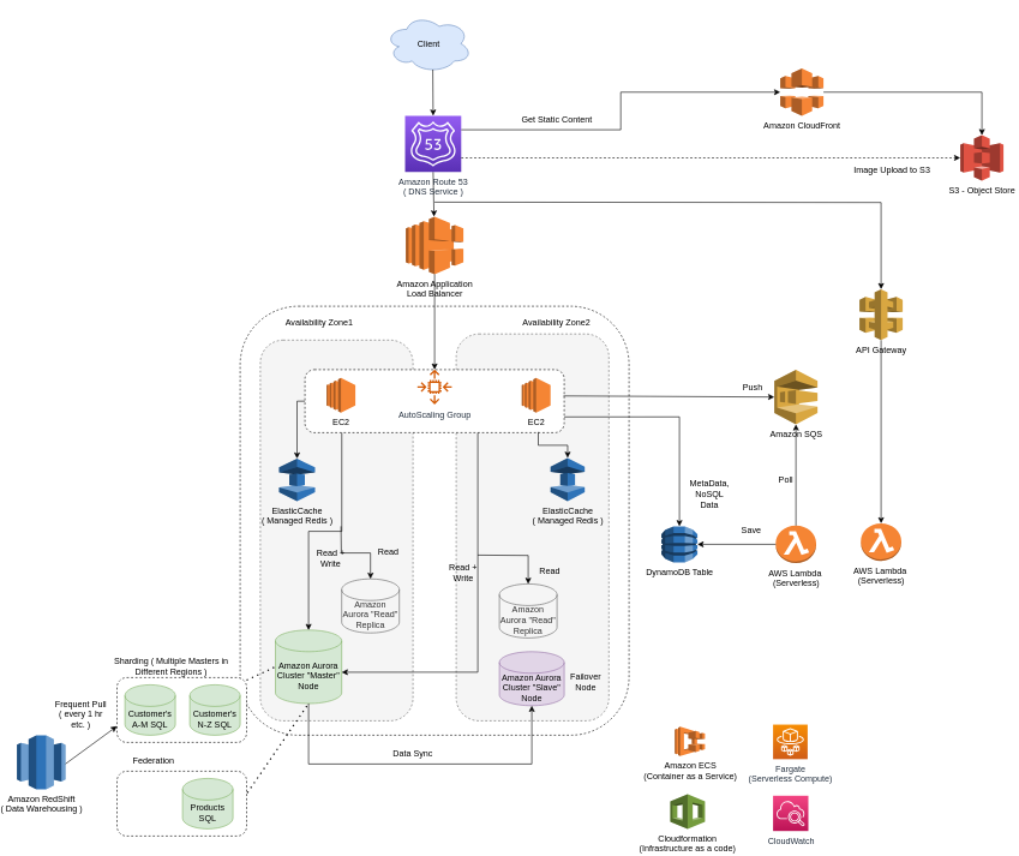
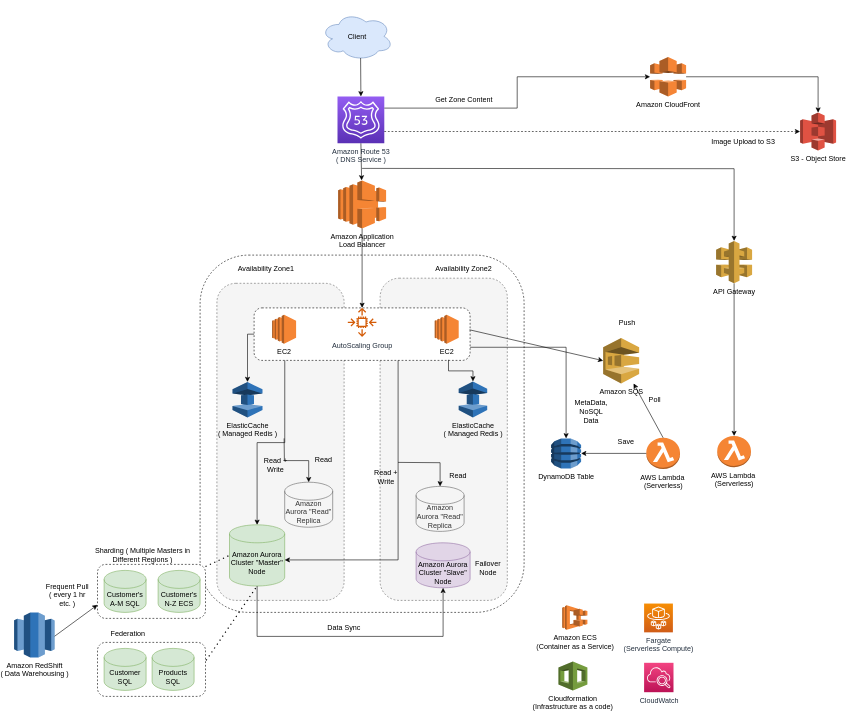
  <mxCell id="0" />
  <mxCell id="1" parent="0" />
  <mxCell id="2" value="" style="rounded=1;whiteSpace=wrap;html=1;dashed=1;" parent="1" vertex="1"><mxGeometry x="330" y="424.5" width="540" height="595.5" as="geometry" /></mxCell>
  <mxCell id="3" value="" style="rounded=1;whiteSpace=wrap;html=1;dashed=1;fillColor=#f5f5f5;fontColor=#333333;strokeColor=#666666;" parent="1" vertex="1"><mxGeometry x="630" y="463" width="212" height="537" as="geometry" /></mxCell>
  <mxCell id="4" value="" style="rounded=1;whiteSpace=wrap;html=1;dashed=1;fillColor=#f5f5f5;fontColor=#333333;strokeColor=#666666;" parent="1" vertex="1"><mxGeometry x="358" y="471.5" width="212" height="528.5" as="geometry" /></mxCell>
  <mxCell id="5" value="" style="rounded=1;whiteSpace=wrap;html=1;dashed=1;" parent="1" vertex="1"><mxGeometry x="420" y="512.5" width="360" height="87.5" as="geometry" /></mxCell>
  <mxCell id="6" value="Amazon Aurora Cluster &quot;Master&quot; Node" style="shape=cylinder3;whiteSpace=wrap;html=1;boundedLbl=1;backgroundOutline=1;size=15;fillColor=#d5e8d4;strokeColor=#82b366;" parent="1" vertex="1"><mxGeometry x="379" y="874" width="92" height="102" as="geometry" /></mxCell>
  <mxCell id="7" value="" style="endArrow=classic;html=1;rounded=0;exitX=0.142;exitY=1;exitDx=0;exitDy=0;entryX=0.5;entryY=0;entryDx=0;entryDy=0;entryPerimeter=0;edgeStyle=orthogonalEdgeStyle;exitPerimeter=0;" parent="1" source="5" target="6" edge="1"><mxGeometry width="50" height="50" relative="1" as="geometry"><mxPoint x="560" y="788" as="sourcePoint" /><mxPoint x="700" y="788" as="targetPoint" /></mxGeometry></mxCell>
  <mxCell id="8" value="Read + Write" style="text;html=1;strokeColor=none;fillColor=none;align=center;verticalAlign=middle;whiteSpace=wrap;rounded=0;" parent="1" vertex="1"><mxGeometry x="426" y="760" width="60" height="30" as="geometry" /></mxCell>
  <mxCell id="9" value="Read + Write" style="text;html=1;strokeColor=none;fillColor=none;align=center;verticalAlign=middle;whiteSpace=wrap;rounded=0;" parent="1" vertex="1"><mxGeometry x="610" y="780" width="60" height="30" as="geometry" /></mxCell>
  <mxCell id="10" value="" style="endArrow=classic;html=1;rounded=0;edgeStyle=orthogonalEdgeStyle;entryX=1;entryY=0.574;entryDx=0;entryDy=0;entryPerimeter=0;" parent="1" target="6" edge="1"><mxGeometry width="50" height="50" relative="1" as="geometry"><mxPoint x="660" y="600" as="sourcePoint" /><mxPoint x="690" y="890" as="targetPoint" /><Array as="points"><mxPoint x="660" y="600" /><mxPoint x="660" y="933" /></Array></mxGeometry></mxCell>
  <mxCell id="11" value="Data Sync" style="text;html=1;strokeColor=none;fillColor=none;align=center;verticalAlign=middle;whiteSpace=wrap;rounded=0;" parent="1" vertex="1"><mxGeometry x="540" y="1030" width="60" height="30" as="geometry" /></mxCell>
  <mxCell id="12" value="Amazon Application &lt;br&gt;Load Balancer" style="outlineConnect=0;dashed=0;verticalLabelPosition=bottom;verticalAlign=top;align=center;html=1;shape=mxgraph.aws3.elastic_load_balancing;fillColor=#F58534;gradientColor=none;" parent="1" vertex="1"><mxGeometry x="560" y="300" width="80" height="80" as="geometry" /></mxCell>
  <mxCell id="13" value="Client" style="ellipse;shape=cloud;whiteSpace=wrap;html=1;fillColor=#dae8fc;strokeColor=#6c8ebf;" parent="1" vertex="1"><mxGeometry x="531.5" y="20" width="120" height="80" as="geometry" /></mxCell>
  <mxCell id="14" value="" style="endArrow=classic;html=1;rounded=0;exitX=0.5;exitY=1;exitDx=0;exitDy=0;exitPerimeter=0;" parent="1" source="33" target="12" edge="1"><mxGeometry width="50" height="50" relative="1" as="geometry"><mxPoint x="650" y="420" as="sourcePoint" /><mxPoint x="700" y="370" as="targetPoint" /></mxGeometry></mxCell>
  <mxCell id="15" value="" style="endArrow=classic;html=1;rounded=0;exitX=0.5;exitY=1;exitDx=0;exitDy=0;exitPerimeter=0;" parent="1" source="12" target="5" edge="1"><mxGeometry width="50" height="50" relative="1" as="geometry"><mxPoint x="650" y="500" as="sourcePoint" /><mxPoint x="598" y="500" as="targetPoint" /></mxGeometry></mxCell>
  <mxCell id="16" value="ElasticCache &lt;br&gt;( Managed Redis )" style="outlineConnect=0;dashed=0;verticalLabelPosition=bottom;verticalAlign=top;align=center;html=1;shape=mxgraph.aws3.elasticache;fillColor=#2E73B8;gradientColor=none;" parent="1" vertex="1"><mxGeometry x="761" y="635" width="47.5" height="60" as="geometry" /></mxCell>
  <mxCell id="17" value="S3 - Object Store" style="outlineConnect=0;dashed=0;verticalLabelPosition=bottom;verticalAlign=top;align=center;html=1;shape=mxgraph.aws3.s3;fillColor=#E05243;gradientColor=none;" parent="1" vertex="1"><mxGeometry x="1330" y="187" width="60" height="63" as="geometry" /></mxCell>
  <mxCell id="18" value="Amazon CloudFront" style="outlineConnect=0;dashed=0;verticalLabelPosition=bottom;verticalAlign=top;align=center;html=1;shape=mxgraph.aws3.cloudfront;fillColor=#F58536;gradientColor=none;" parent="1" vertex="1"><mxGeometry x="1080" y="94.5" width="60" height="65.5" as="geometry" /></mxCell>
  <mxCell id="19" value="" style="endArrow=classic;html=1;rounded=0;entryX=0.5;entryY=0;entryDx=0;entryDy=0;entryPerimeter=0;edgeStyle=orthogonalEdgeStyle;" parent="1" source="18" target="17" edge="1"><mxGeometry width="50" height="50" relative="1" as="geometry"><mxPoint x="650" y="770" as="sourcePoint" /><mxPoint x="948" y="770" as="targetPoint" /></mxGeometry></mxCell>
  <mxCell id="20" value="" style="rounded=1;whiteSpace=wrap;html=1;dashed=1;" parent="1" vertex="1"><mxGeometry x="159" y="940" width="180" height="90" as="geometry" /></mxCell>
  <mxCell id="21" value="Customer's A-M SQL" style="shape=cylinder3;whiteSpace=wrap;html=1;boundedLbl=1;backgroundOutline=1;size=15;fillColor=#d5e8d4;strokeColor=#82b366;" parent="1" vertex="1"><mxGeometry x="170" y="950" width="70" height="70" as="geometry" /></mxCell>
- <mxCell id="22" value="Customer's N-Z SQL" style="shape=cylinder3;whiteSpace=wrap;html=1;boundedLbl=1;backgroundOutline=1;size=15;fillColor=#d5e8d4;strokeColor=#82b366;" parent="1" vertex="1"><mxGeometry x="260" y="950" width="70" height="70" as="geometry" /></mxCell>
+ <mxCell id="22" value="Customer's N-Z ECS" style="shape=cylinder3;whiteSpace=wrap;html=1;boundedLbl=1;backgroundOutline=1;size=15;fillColor=#d5e8d4;strokeColor=#82b366;" parent="1" vertex="1"><mxGeometry x="260" y="950" width="70" height="70" as="geometry" /></mxCell>
  <mxCell id="23" value="Sharding ( Multiple Masters in Different Regions )" style="text;html=1;strokeColor=none;fillColor=none;align=center;verticalAlign=middle;whiteSpace=wrap;rounded=0;dashed=1;" parent="1" vertex="1"><mxGeometry x="137.5" y="910" width="192.5" height="30" as="geometry" /></mxCell>
  <mxCell id="24" value="" style="rounded=1;whiteSpace=wrap;html=1;dashed=1;" parent="1" vertex="1"><mxGeometry x="159" y="1070" width="180" height="90" as="geometry" /></mxCell>
+ <mxCell id="25" value="Customer SQL" style="shape=cylinder3;whiteSpace=wrap;html=1;boundedLbl=1;backgroundOutline=1;size=15;fillColor=#d5e8d4;strokeColor=#82b366;" parent="1" vertex="1"><mxGeometry x="170" y="1080" width="70" height="70" as="geometry" /></mxCell>
  <mxCell id="26" value="Products SQL" style="shape=cylinder3;whiteSpace=wrap;html=1;boundedLbl=1;backgroundOutline=1;size=15;fillColor=#d5e8d4;strokeColor=#82b366;" parent="1" vertex="1"><mxGeometry x="250" y="1080" width="70" height="70" as="geometry" /></mxCell>
  <mxCell id="27" value="Federation" style="text;html=1;strokeColor=none;fillColor=none;align=center;verticalAlign=middle;whiteSpace=wrap;rounded=0;dashed=1;" parent="1" vertex="1"><mxGeometry x="180" y="1040" width="60" height="30" as="geometry" /></mxCell>
  <mxCell id="28" value="" style="endArrow=none;dashed=1;html=1;dashPattern=1 3;strokeWidth=2;rounded=0;entryX=0;entryY=0.5;entryDx=0;entryDy=0;entryPerimeter=0;" parent="1" source="20" target="6" edge="1"><mxGeometry width="50" height="50" relative="1" as="geometry"><mxPoint x="510" y="1050" as="sourcePoint" /><mxPoint x="560" y="1000" as="targetPoint" /></mxGeometry></mxCell>
  <mxCell id="29" value="" style="endArrow=none;dashed=1;html=1;dashPattern=1 3;strokeWidth=2;rounded=0;exitX=1.006;exitY=0.333;exitDx=0;exitDy=0;exitPerimeter=0;entryX=0.5;entryY=1;entryDx=0;entryDy=0;entryPerimeter=0;" parent="1" source="24" target="6" edge="1"><mxGeometry width="50" height="50" relative="1" as="geometry"><mxPoint x="510" y="1050" as="sourcePoint" /><mxPoint x="430" y="930" as="targetPoint" /></mxGeometry></mxCell>
  <mxCell id="30" value="Amazon RedShift &lt;br&gt;( Data Warehousing )" style="outlineConnect=0;dashed=0;verticalLabelPosition=bottom;verticalAlign=top;align=center;html=1;shape=mxgraph.aws3.redshift;fillColor=#2E73B8;gradientColor=none;" parent="1" vertex="1"><mxGeometry x="20" y="1020" width="67.5" height="75" as="geometry" /></mxCell>
  <mxCell id="31" value="" style="endArrow=classic;html=1;rounded=0;exitX=1;exitY=0.53;exitDx=0;exitDy=0;exitPerimeter=0;entryX=0;entryY=0.75;entryDx=0;entryDy=0;" parent="1" source="30" target="20" edge="1"><mxGeometry width="50" height="50" relative="1" as="geometry"><mxPoint x="300" y="1050" as="sourcePoint" /><mxPoint x="350" y="1000" as="targetPoint" /></mxGeometry></mxCell>
  <mxCell id="32" value="Frequent Pull ( every 1 hr etc. )" style="text;html=1;strokeColor=none;fillColor=none;align=center;verticalAlign=middle;whiteSpace=wrap;rounded=0;dashed=1;" parent="1" vertex="1"><mxGeometry x="70" y="976" width="77.5" height="30" as="geometry" /></mxCell>
  <mxCell id="33" value="Amazon Route 53&lt;br&gt;( DNS Service )" style="sketch=0;points=[[0,0,0],[0.25,0,0],[0.5,0,0],[0.75,0,0],[1,0,0],[0,1,0],[0.25,1,0],[0.5,1,0],[0.75,1,0],[1,1,0],[0,0.25,0],[0,0.5,0],[0,0.75,0],[1,0.25,0],[1,0.5,0],[1,0.75,0]];outlineConnect=0;fontColor=#232F3E;gradientColor=#945DF2;gradientDirection=north;fillColor=#5A30B5;strokeColor=#ffffff;dashed=0;verticalLabelPosition=bottom;verticalAlign=top;align=center;html=1;fontSize=12;fontStyle=0;aspect=fixed;shape=mxgraph.aws4.resourceIcon;resIcon=mxgraph.aws4.route_53;" parent="1" vertex="1"><mxGeometry x="559" y="160" width="78" height="78" as="geometry" /></mxCell>
  <mxCell id="34" value="" style="endArrow=classic;html=1;rounded=0;exitX=0.55;exitY=0.95;exitDx=0;exitDy=0;exitPerimeter=0;entryX=0.5;entryY=0;entryDx=0;entryDy=0;entryPerimeter=0;" parent="1" source="13" target="33" edge="1"><mxGeometry width="50" height="50" relative="1" as="geometry"><mxPoint x="800" y="270" as="sourcePoint" /><mxPoint x="850" y="220" as="targetPoint" /></mxGeometry></mxCell>
  <mxCell id="35" value="EC2" style="outlineConnect=0;dashed=0;verticalLabelPosition=bottom;verticalAlign=top;align=center;html=1;shape=mxgraph.aws3.ec2;fillColor=#F58534;gradientColor=none;" parent="1" vertex="1"><mxGeometry x="450" y="524" width="40" height="48.25" as="geometry" /></mxCell>
- <mxCell id="36" value="Get Static Content" style="text;html=1;strokeColor=none;fillColor=none;align=center;verticalAlign=middle;whiteSpace=wrap;rounded=0;" parent="1" vertex="1"><mxGeometry x="714.5" y="150" width="110" height="30" as="geometry" /></mxCell>
+ <mxCell id="36" value="Get Zone Content" style="text;html=1;strokeColor=none;fillColor=none;align=center;verticalAlign=middle;whiteSpace=wrap;rounded=0;" parent="1" vertex="1"><mxGeometry x="714.5" y="150" width="110" height="30" as="geometry" /></mxCell>
  <mxCell id="37" value="" style="endArrow=classic;html=1;rounded=0;exitX=0.9;exitY=0.989;exitDx=0;exitDy=0;entryX=0.5;entryY=0;entryDx=0;entryDy=0;entryPerimeter=0;edgeStyle=orthogonalEdgeStyle;exitPerimeter=0;" parent="1" source="5" target="16" edge="1"><mxGeometry width="50" height="50" relative="1" as="geometry"><mxPoint x="620" y="750" as="sourcePoint" /><mxPoint x="670" y="700" as="targetPoint" /></mxGeometry></mxCell>
  <mxCell id="38" value="ElasticCache &lt;br&gt;( Managed Redis )" style="outlineConnect=0;dashed=0;verticalLabelPosition=bottom;verticalAlign=top;align=center;html=1;shape=mxgraph.aws3.elasticache;fillColor=#2E73B8;gradientColor=none;" parent="1" vertex="1"><mxGeometry x="384" y="636" width="50" height="59" as="geometry" /></mxCell>
  <mxCell id="39" value="" style="endArrow=classic;html=1;rounded=0;entryX=0.5;entryY=0;entryDx=0;entryDy=0;entryPerimeter=0;edgeStyle=orthogonalEdgeStyle;exitX=0;exitY=0.5;exitDx=0;exitDy=0;" parent="1" source="5" target="38" edge="1"><mxGeometry width="50" height="50" relative="1" as="geometry"><mxPoint x="470" y="600" as="sourcePoint" /><mxPoint x="680" y="520" as="targetPoint" /></mxGeometry></mxCell>
  <mxCell id="40" value="EC2" style="outlineConnect=0;dashed=0;verticalLabelPosition=bottom;verticalAlign=top;align=center;html=1;shape=mxgraph.aws3.ec2;fillColor=#F58534;gradientColor=none;" parent="1" vertex="1"><mxGeometry x="721" y="524" width="40" height="48.25" as="geometry" /></mxCell>
  <mxCell id="41" value="Availability Zone1" style="text;html=1;strokeColor=none;fillColor=none;align=center;verticalAlign=middle;whiteSpace=wrap;rounded=0;" parent="1" vertex="1"><mxGeometry x="355" y="431.5" width="170" height="30" as="geometry" /></mxCell>
  <mxCell id="42" value="Availability Zone2" style="text;html=1;strokeColor=none;fillColor=none;align=center;verticalAlign=middle;whiteSpace=wrap;rounded=0;" parent="1" vertex="1"><mxGeometry x="687" y="433" width="165" height="30" as="geometry" /></mxCell>
  <mxCell id="43" value="Amazon Aurora Cluster &quot;Slave&quot; Node" style="shape=cylinder3;whiteSpace=wrap;html=1;boundedLbl=1;backgroundOutline=1;size=15;fillColor=#e1d5e7;strokeColor=#9673a6;" parent="1" vertex="1"><mxGeometry x="690" y="904" width="90" height="75" as="geometry" /></mxCell>
  <mxCell id="44" value="" style="endArrow=classic;html=1;rounded=0;exitX=0.5;exitY=1;exitDx=0;exitDy=0;exitPerimeter=0;entryX=0.5;entryY=1;entryDx=0;entryDy=0;entryPerimeter=0;edgeStyle=elbowEdgeStyle;" parent="1" source="6" target="43" edge="1"><mxGeometry width="50" height="50" relative="1" as="geometry"><mxPoint x="670" y="890" as="sourcePoint" /><mxPoint x="720" y="840" as="targetPoint" /><Array as="points"><mxPoint x="570" y="1060" /></Array></mxGeometry></mxCell>
  <mxCell id="45" value="Image Upload to S3" style="text;html=1;strokeColor=none;fillColor=none;align=center;verticalAlign=middle;whiteSpace=wrap;rounded=0;" parent="1" vertex="1"><mxGeometry x="1160" y="220" width="150.75" height="30" as="geometry" /></mxCell>
  <mxCell id="46" value="CloudWatch" style="sketch=0;points=[[0,0,0],[0.25,0,0],[0.5,0,0],[0.75,0,0],[1,0,0],[0,1,0],[0.25,1,0],[0.5,1,0],[0.75,1,0],[1,1,0],[0,0.25,0],[0,0.5,0],[0,0.75,0],[1,0.25,0],[1,0.5,0],[1,0.75,0]];points=[[0,0,0],[0.25,0,0],[0.5,0,0],[0.75,0,0],[1,0,0],[0,1,0],[0.25,1,0],[0.5,1,0],[0.75,1,0],[1,1,0],[0,0.25,0],[0,0.5,0],[0,0.75,0],[1,0.25,0],[1,0.5,0],[1,0.75,0]];outlineConnect=0;fontColor=#232F3E;gradientColor=#F34482;gradientDirection=north;fillColor=#BC1356;strokeColor=#ffffff;dashed=0;verticalLabelPosition=bottom;verticalAlign=top;align=center;html=1;fontSize=12;fontStyle=0;aspect=fixed;shape=mxgraph.aws4.resourceIcon;resIcon=mxgraph.aws4.cloudwatch_2;" parent="1" vertex="1"><mxGeometry x="1070" y="1104" width="49" height="49" as="geometry" /></mxCell>
  <mxCell id="47" value="DynamoDB Table" style="outlineConnect=0;dashed=0;verticalLabelPosition=bottom;verticalAlign=top;align=center;html=1;shape=mxgraph.aws3.dynamo_db;fillColor=#2E73B8;gradientColor=none;" parent="1" vertex="1"><mxGeometry x="915" y="730" width="50" height="50" as="geometry" /></mxCell>
  <mxCell id="48" value="" style="endArrow=classic;html=1;rounded=0;exitX=1;exitY=0.75;exitDx=0;exitDy=0;edgeStyle=orthogonalEdgeStyle;" parent="1" source="5" target="47" edge="1"><mxGeometry width="50" height="50" relative="1" as="geometry"><mxPoint x="590" y="730" as="sourcePoint" /><mxPoint x="640" y="680" as="targetPoint" /></mxGeometry></mxCell>
  <mxCell id="49" value="MetaData, NoSQL Data" style="text;html=1;strokeColor=none;fillColor=none;align=center;verticalAlign=middle;whiteSpace=wrap;rounded=0;" parent="1" vertex="1"><mxGeometry x="951.75" y="670" width="60" height="30" as="geometry" /></mxCell>
  <mxCell id="50" value="AutoScaling Group" style="sketch=0;outlineConnect=0;fontColor=#232F3E;gradientColor=none;fillColor=#D45B07;strokeColor=none;dashed=0;verticalLabelPosition=bottom;verticalAlign=top;align=center;html=1;fontSize=12;fontStyle=0;aspect=fixed;pointerEvents=1;shape=mxgraph.aws4.auto_scaling2;" parent="1" vertex="1"><mxGeometry x="576" y="512.5" width="48" height="48" as="geometry" /></mxCell>
  <mxCell id="51" value="Amazon Aurora &quot;Read&quot; Replica" style="shape=cylinder3;whiteSpace=wrap;html=1;boundedLbl=1;backgroundOutline=1;size=15;fillColor=#f5f5f5;fontColor=#333333;strokeColor=#666666;" parent="1" vertex="1"><mxGeometry x="471" y="803" width="80" height="75" as="geometry" /></mxCell>
  <mxCell id="52" value="Amazon Aurora &quot;Read&quot; Replica" style="shape=cylinder3;whiteSpace=wrap;html=1;boundedLbl=1;backgroundOutline=1;size=15;fillColor=#f5f5f5;fontColor=#333333;strokeColor=#666666;" parent="1" vertex="1"><mxGeometry x="690" y="810" width="80" height="75" as="geometry" /></mxCell>
  <mxCell id="53" value="" style="endArrow=classic;html=1;rounded=0;edgeStyle=orthogonalEdgeStyle;" parent="1" target="51" edge="1"><mxGeometry width="50" height="50" relative="1" as="geometry"><mxPoint x="470" y="730" as="sourcePoint" /><mxPoint x="690" y="750" as="targetPoint" /></mxGeometry></mxCell>
  <mxCell id="54" value="Read" style="text;html=1;strokeColor=none;fillColor=none;align=center;verticalAlign=middle;whiteSpace=wrap;rounded=0;dashed=1;" parent="1" vertex="1"><mxGeometry x="506" y="750" width="60" height="30" as="geometry" /></mxCell>
  <mxCell id="55" value="" style="endArrow=classic;html=1;rounded=0;entryX=0.5;entryY=0;entryDx=0;entryDy=0;entryPerimeter=0;edgeStyle=orthogonalEdgeStyle;" parent="1" target="52" edge="1"><mxGeometry width="50" height="50" relative="1" as="geometry"><mxPoint x="660" y="770" as="sourcePoint" /><mxPoint x="690" y="730" as="targetPoint" /></mxGeometry></mxCell>
  <mxCell id="56" value="Read" style="text;html=1;strokeColor=none;fillColor=none;align=center;verticalAlign=middle;whiteSpace=wrap;rounded=0;dashed=1;" parent="1" vertex="1"><mxGeometry x="730" y="778" width="60" height="30" as="geometry" /></mxCell>
  <mxCell id="57" value="Failover Node" style="text;html=1;strokeColor=none;fillColor=none;align=center;verticalAlign=middle;whiteSpace=wrap;rounded=0;dashed=1;" parent="1" vertex="1"><mxGeometry x="780" y="930.5" width="60" height="30" as="geometry" /></mxCell>
  <mxCell id="58" value="Cloudformation &lt;br&gt;(Infrastructure as a code)" style="outlineConnect=0;dashed=0;verticalLabelPosition=bottom;verticalAlign=top;align=center;html=1;shape=mxgraph.aws3.cloudformation;fillColor=#759C3E;gradientColor=none;" parent="1" vertex="1"><mxGeometry x="927.25" y="1102" width="48.25" height="48" as="geometry" /></mxCell>
  <mxCell id="59" value="Amazon ECS&lt;br&gt;(Container as a Service)" style="outlineConnect=0;dashed=0;verticalLabelPosition=bottom;verticalAlign=top;align=center;html=1;shape=mxgraph.aws3.ecs;fillColor=#F58534;gradientColor=none;" parent="1" vertex="1"><mxGeometry x="933.5" y="1008.25" width="42" height="40.75" as="geometry" /></mxCell>
  <mxCell id="60" value="Fargate &lt;br&gt;(Serverless Compute)" style="sketch=0;points=[[0,0,0],[0.25,0,0],[0.5,0,0],[0.75,0,0],[1,0,0],[0,1,0],[0.25,1,0],[0.5,1,0],[0.75,1,0],[1,1,0],[0,0.25,0],[0,0.5,0],[0,0.75,0],[1,0.25,0],[1,0.5,0],[1,0.75,0]];outlineConnect=0;fontColor=#232F3E;gradientColor=#F78E04;gradientDirection=north;fillColor=#D05C17;strokeColor=#ffffff;dashed=0;verticalLabelPosition=bottom;verticalAlign=top;align=center;html=1;fontSize=12;fontStyle=0;aspect=fixed;shape=mxgraph.aws4.resourceIcon;resIcon=mxgraph.aws4.fargate;" parent="1" vertex="1"><mxGeometry x="1070" y="1005.25" width="48" height="48" as="geometry" /></mxCell>
  <mxCell id="61" value="" style="endArrow=classic;html=1;rounded=0;exitX=1;exitY=0.25;exitDx=0;exitDy=0;exitPerimeter=0;edgeStyle=orthogonalEdgeStyle;" edge="1" parent="1" source="33" target="18"><mxGeometry width="50" height="50" relative="1" as="geometry"><mxPoint x="880" y="400" as="sourcePoint" /><mxPoint x="930" y="350" as="targetPoint" /></mxGeometry></mxCell>
  <mxCell id="62" value="" style="endArrow=classic;html=1;rounded=0;exitX=1;exitY=0.75;exitDx=0;exitDy=0;exitPerimeter=0;entryX=0;entryY=0.5;entryDx=0;entryDy=0;entryPerimeter=0;edgeStyle=orthogonalEdgeStyle;dashed=1;" edge="1" parent="1" source="33" target="17"><mxGeometry width="50" height="50" relative="1" as="geometry"><mxPoint x="880" y="400" as="sourcePoint" /><mxPoint x="930" y="350" as="targetPoint" /></mxGeometry></mxCell>
- <mxCell id="63" value="Amazon SQS" style="outlineConnect=0;dashed=0;verticalLabelPosition=bottom;verticalAlign=top;align=center;html=1;shape=mxgraph.aws3.sqs;fillColor=#D9A741;gradientColor=none;" vertex="1" parent="1"><mxGeometry x="1071.75" y="512.5" width="60" height="76" as="geometry" /></mxCell>
+ <mxCell id="63" value="Amazon SQS" style="outlineConnect=0;dashed=0;verticalLabelPosition=bottom;verticalAlign=top;align=center;html=1;shape=mxgraph.aws3.sqs;fillColor=#D9A741;gradientColor=none;" vertex="1" parent="1"><mxGeometry x="1001.75" y="562.5" width="60" height="76" as="geometry" /></mxCell>
  <mxCell id="64" value="" style="endArrow=classic;html=1;rounded=0;exitX=0.997;exitY=0.417;exitDx=0;exitDy=0;exitPerimeter=0;entryX=0;entryY=0.5;entryDx=0;entryDy=0;entryPerimeter=0;" edge="1" parent="1" source="5" target="63"><mxGeometry width="50" height="50" relative="1" as="geometry"><mxPoint x="930" y="530" as="sourcePoint" /><mxPoint x="880" y="580" as="targetPoint" /></mxGeometry></mxCell>
  <mxCell id="65" value="AWS Lambda&amp;nbsp;&lt;br&gt;(Serverless)" style="outlineConnect=0;dashed=0;verticalLabelPosition=bottom;verticalAlign=top;align=center;html=1;shape=mxgraph.aws3.lambda_function;fillColor=#F58534;gradientColor=none;" vertex="1" parent="1"><mxGeometry x="1073.62" y="729" width="56.25" height="52" as="geometry" /></mxCell>
  <mxCell id="66" value="" style="endArrow=classic;html=1;rounded=0;exitX=0.5;exitY=0;exitDx=0;exitDy=0;exitPerimeter=0;" edge="1" parent="1" source="65" target="63"><mxGeometry width="50" height="50" relative="1" as="geometry"><mxPoint x="880" y="630" as="sourcePoint" /><mxPoint x="930" y="580" as="targetPoint" /></mxGeometry></mxCell>
  <mxCell id="67" value="" style="endArrow=classic;html=1;rounded=0;exitX=0;exitY=0.5;exitDx=0;exitDy=0;exitPerimeter=0;" edge="1" parent="1" source="65" target="47"><mxGeometry width="50" height="50" relative="1" as="geometry"><mxPoint x="880" y="840" as="sourcePoint" /><mxPoint x="930" y="790" as="targetPoint" /></mxGeometry></mxCell>
  <mxCell id="68" value="Poll" style="text;html=1;strokeColor=none;fillColor=none;align=center;verticalAlign=middle;whiteSpace=wrap;rounded=0;" vertex="1" parent="1"><mxGeometry x="1058" y="650.5" width="60" height="30" as="geometry" /></mxCell>
  <mxCell id="69" value="Save" style="text;html=1;strokeColor=none;fillColor=none;align=center;verticalAlign=middle;whiteSpace=wrap;rounded=0;" vertex="1" parent="1"><mxGeometry x="1010" y="720.75" width="60" height="30" as="geometry" /></mxCell>
  <mxCell id="70" value="API Gateway" style="outlineConnect=0;dashed=0;verticalLabelPosition=bottom;verticalAlign=top;align=center;html=1;shape=mxgraph.aws3.api_gateway;fillColor=#D9A741;gradientColor=none;" vertex="1" parent="1"><mxGeometry x="1190" y="400.87" width="60" height="70.63" as="geometry" /></mxCell>
  <mxCell id="71" value="" style="endArrow=classic;html=1;rounded=0;entryX=0.5;entryY=0;entryDx=0;entryDy=0;entryPerimeter=0;edgeStyle=orthogonalEdgeStyle;" edge="1" parent="1" target="70"><mxGeometry width="50" height="50" relative="1" as="geometry"><mxPoint x="600" y="280" as="sourcePoint" /><mxPoint x="1050" y="450" as="targetPoint" /></mxGeometry></mxCell>
  <mxCell id="72" value="AWS Lambda&amp;nbsp;&lt;br&gt;(Serverless)" style="outlineConnect=0;dashed=0;verticalLabelPosition=bottom;verticalAlign=top;align=center;html=1;shape=mxgraph.aws3.lambda_function;fillColor=#F58534;gradientColor=none;" vertex="1" parent="1"><mxGeometry x="1191.88" y="726" width="56.25" height="52" as="geometry" /></mxCell>
  <mxCell id="73" value="" style="endArrow=classic;html=1;rounded=0;exitX=0.5;exitY=1;exitDx=0;exitDy=0;exitPerimeter=0;entryX=0.5;entryY=0;entryDx=0;entryDy=0;entryPerimeter=0;" edge="1" parent="1" source="70" target="72"><mxGeometry width="50" height="50" relative="1" as="geometry"><mxPoint x="1050" y="480" as="sourcePoint" /><mxPoint x="1000" y="530" as="targetPoint" /></mxGeometry></mxCell>
  <mxCell id="74" value="Push" style="text;html=1;strokeColor=none;fillColor=none;align=center;verticalAlign=middle;whiteSpace=wrap;rounded=0;" vertex="1" parent="1"><mxGeometry x="1011.75" y="521.5" width="60" height="30" as="geometry" /></mxCell>
